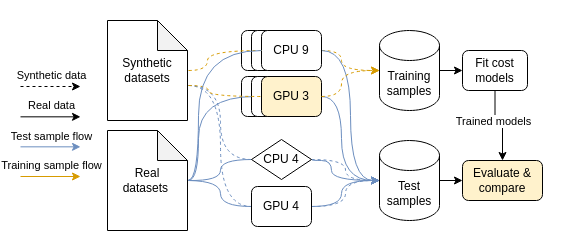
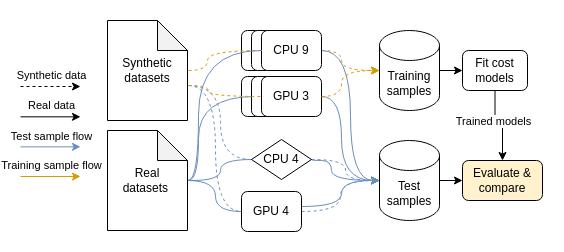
  <mxCell id="0" />
  <mxCell id="1" parent="0" />
  <mxCell id="2" value="CPU 1" style="rounded=1;whiteSpace=wrap;html=1;" parent="1" vertex="1"><mxGeometry x="241" y="76" width="60" height="40" as="geometry" /></mxCell>
  <mxCell id="3" style="edgeStyle=orthogonalEdgeStyle;rounded=0;orthogonalLoop=1;jettySize=auto;html=1;entryX=0;entryY=0.5;entryDx=0;entryDy=0;curved=1;dashed=1;exitX=0;exitY=0;exitDx=80;exitDy=65;exitPerimeter=0;fillColor=#dae8fc;strokeColor=#6c8ebf;endArrow=none;endFill=0;" parent="1" target="24" edge="1"><mxGeometry relative="1" as="geometry"><mxPoint x="188" y="85" as="sourcePoint" /></mxGeometry></mxCell>
  <mxCell id="4" style="edgeStyle=orthogonalEdgeStyle;rounded=0;orthogonalLoop=1;jettySize=auto;html=1;entryX=0;entryY=0.5;entryDx=0;entryDy=0;curved=1;dashed=1;exitX=0;exitY=0;exitDx=80;exitDy=65;exitPerimeter=0;fillColor=#dae8fc;strokeColor=#6c8ebf;endArrow=none;endFill=0;" parent="1" target="27" edge="1"><mxGeometry relative="1" as="geometry"><mxPoint x="188" y="85" as="sourcePoint" /></mxGeometry></mxCell>
  <mxCell id="5" value="Synthetic &lt;br&gt;datasets" style="shape=note;whiteSpace=wrap;html=1;backgroundOutline=1;darkOpacity=0.05;" parent="1" vertex="1"><mxGeometry x="107" y="20" width="80" height="100" as="geometry" /></mxCell>
  <mxCell id="6" style="edgeStyle=orthogonalEdgeStyle;rounded=0;orthogonalLoop=1;jettySize=auto;html=1;entryX=0;entryY=0.5;entryDx=0;entryDy=0;fillColor=#dae8fc;strokeColor=#6c8ebf;curved=1;endArrow=none;endFill=0;" parent="1" target="24" edge="1"><mxGeometry relative="1" as="geometry"><mxPoint x="188" y="180" as="sourcePoint" /></mxGeometry></mxCell>
  <mxCell id="7" style="edgeStyle=orthogonalEdgeStyle;rounded=0;orthogonalLoop=1;jettySize=auto;html=1;entryX=0;entryY=0.5;entryDx=0;entryDy=0;fillColor=#dae8fc;strokeColor=#6c8ebf;curved=1;endArrow=none;endFill=0;" parent="1" target="27" edge="1"><mxGeometry relative="1" as="geometry"><mxPoint x="188" y="180" as="sourcePoint" /></mxGeometry></mxCell>
  <mxCell id="8" style="edgeStyle=orthogonalEdgeStyle;rounded=0;orthogonalLoop=1;jettySize=auto;html=1;entryX=0;entryY=0.5;entryDx=0;entryDy=0;curved=1;fillColor=#dae8fc;strokeColor=#6c8ebf;exitX=1;exitY=0.498;exitDx=0;exitDy=0;exitPerimeter=0;" parent="1" target="21" edge="1"><mxGeometry relative="1" as="geometry"><mxPoint x="188" y="179.8" as="sourcePoint" /><Array as="points"><mxPoint x="198" y="180" /><mxPoint x="198" y="96" /></Array></mxGeometry></mxCell>
  <mxCell id="9" value="Real&lt;br&gt;datasets&amp;nbsp;" style="shape=note;whiteSpace=wrap;html=1;backgroundOutline=1;darkOpacity=0.05;" parent="1" vertex="1"><mxGeometry x="107" y="130" width="80" height="100" as="geometry" /></mxCell>
  <mxCell id="10" value="" style="edgeStyle=orthogonalEdgeStyle;rounded=0;orthogonalLoop=1;jettySize=auto;html=1;" parent="1" source="11" target="42" edge="1"><mxGeometry relative="1" as="geometry" /></mxCell>
  <mxCell id="11" value="Training samples" style="shape=cylinder3;whiteSpace=wrap;html=1;boundedLbl=1;backgroundOutline=1;size=15;" parent="1" vertex="1"><mxGeometry x="379" y="30" width="60" height="80" as="geometry" /></mxCell>
  <mxCell id="12" style="edgeStyle=orthogonalEdgeStyle;rounded=0;orthogonalLoop=1;jettySize=auto;html=1;entryX=0;entryY=0.5;entryDx=0;entryDy=0;" parent="1" source="13" target="43" edge="1"><mxGeometry relative="1" as="geometry" /></mxCell>
  <mxCell id="13" value="Test samples" style="shape=cylinder3;whiteSpace=wrap;html=1;boundedLbl=1;backgroundOutline=1;size=15;" parent="1" vertex="1"><mxGeometry x="379" y="140" width="60" height="80" as="geometry" /></mxCell>
  <mxCell id="14" value="CPU 1" style="rounded=1;whiteSpace=wrap;html=1;" parent="1" vertex="1"><mxGeometry x="241" y="30" width="60" height="40" as="geometry" /></mxCell>
  <mxCell id="15" value="CPU 1" style="rounded=1;whiteSpace=wrap;html=1;" parent="1" vertex="1"><mxGeometry x="251" y="30" width="60" height="40" as="geometry" /></mxCell>
  <mxCell id="16" style="edgeStyle=orthogonalEdgeStyle;rounded=0;orthogonalLoop=1;jettySize=auto;html=1;exitX=1;exitY=0.5;exitDx=0;exitDy=0;entryX=0;entryY=0.5;entryDx=0;entryDy=0;entryPerimeter=0;dashed=1;curved=1;fillColor=#ffe6cc;strokeColor=#d79b00;" parent="1" source="18" target="11" edge="1"><mxGeometry relative="1" as="geometry"><Array as="points"><mxPoint x="341" y="50" /><mxPoint x="341" y="70" /></Array></mxGeometry></mxCell>
  <mxCell id="17" style="edgeStyle=orthogonalEdgeStyle;orthogonalLoop=1;jettySize=auto;html=1;entryX=0;entryY=0.5;entryDx=0;entryDy=0;entryPerimeter=0;fillColor=#dae8fc;strokeColor=#6c8ebf;curved=1;" parent="1" source="18" target="13" edge="1"><mxGeometry relative="1" as="geometry" /></mxCell>
  <mxCell id="18" value="CPU 9" style="rounded=1;whiteSpace=wrap;html=1;" parent="1" vertex="1"><mxGeometry x="261" y="30" width="60" height="40" as="geometry" /></mxCell>
  <mxCell id="19" value="CPU 1" style="rounded=1;whiteSpace=wrap;html=1;" parent="1" vertex="1"><mxGeometry x="251" y="76" width="60" height="40" as="geometry" /></mxCell>
  <mxCell id="20" style="edgeStyle=orthogonalEdgeStyle;rounded=0;orthogonalLoop=1;jettySize=auto;html=1;entryX=0;entryY=0.5;entryDx=0;entryDy=0;entryPerimeter=0;curved=1;fillColor=#dae8fc;strokeColor=#6c8ebf;" parent="1" source="21" target="13" edge="1"><mxGeometry relative="1" as="geometry"><Array as="points"><mxPoint x="341" y="96" /><mxPoint x="341" y="180" /></Array></mxGeometry></mxCell>
- <mxCell id="21" value="GPU 3" style="rounded=1;whiteSpace=wrap;html=1;fillColor=#fff2cc;" parent="1" vertex="1"><mxGeometry x="261" y="76" width="60" height="40" as="geometry" /></mxCell>
+ <mxCell id="21" value="GPU 3" style="rounded=1;whiteSpace=wrap;html=1;" parent="1" vertex="1"><mxGeometry x="261" y="76" width="60" height="40" as="geometry" /></mxCell>
  <mxCell id="22" style="edgeStyle=orthogonalEdgeStyle;rounded=0;orthogonalLoop=1;jettySize=auto;html=1;entryX=0;entryY=0.5;entryDx=0;entryDy=0;entryPerimeter=0;curved=1;dashed=1;fillColor=#dae8fc;strokeColor=#6c8ebf;" parent="1" source="24" target="13" edge="1"><mxGeometry relative="1" as="geometry" /></mxCell>
  <mxCell id="23" style="edgeStyle=orthogonalEdgeStyle;rounded=0;orthogonalLoop=1;jettySize=auto;html=1;entryX=0;entryY=0.5;entryDx=0;entryDy=0;entryPerimeter=0;fillColor=#dae8fc;strokeColor=#6c8ebf;curved=1;exitX=1;exitY=0.5;exitDx=0;exitDy=0;" parent="1" source="24" target="13" edge="1"><mxGeometry relative="1" as="geometry"><Array as="points"><mxPoint x="311" y="160" /><mxPoint x="331" y="160" /><mxPoint x="331" y="180" /></Array></mxGeometry></mxCell>
  <mxCell id="24" value="CPU 4" style="rhombus;whiteSpace=wrap;html=1;" parent="1" vertex="1"><mxGeometry x="251" y="139" width="60" height="40" as="geometry" /></mxCell>
  <mxCell id="25" style="edgeStyle=orthogonalEdgeStyle;rounded=0;orthogonalLoop=1;jettySize=auto;html=1;entryX=0;entryY=0.5;entryDx=0;entryDy=0;entryPerimeter=0;curved=1;dashed=1;fillColor=#dae8fc;strokeColor=#6c8ebf;exitX=1;exitY=0.5;exitDx=0;exitDy=0;" parent="1" source="27" target="13" edge="1"><mxGeometry relative="1" as="geometry" /></mxCell>
  <mxCell id="26" style="edgeStyle=orthogonalEdgeStyle;rounded=0;orthogonalLoop=1;jettySize=auto;html=1;entryX=0;entryY=0.5;entryDx=0;entryDy=0;entryPerimeter=0;fillColor=#dae8fc;strokeColor=#6c8ebf;curved=1;" parent="1" source="27" target="13" edge="1"><mxGeometry relative="1" as="geometry"><Array as="points"><mxPoint x="341" y="206" /><mxPoint x="341" y="180" /></Array></mxGeometry></mxCell>
- <mxCell id="27" value="GPU 4" style="rounded=1;whiteSpace=wrap;html=1;" parent="1" vertex="1"><mxGeometry x="251" y="186" width="60" height="40" as="geometry" /></mxCell>
+ <mxCell id="27" value="GPU 4" style="rounded=1;whiteSpace=wrap;html=1;" parent="1" vertex="1"><mxGeometry x="241" y="191" width="60" height="40" as="geometry" /></mxCell>
  <mxCell id="28" style="edgeStyle=orthogonalEdgeStyle;rounded=0;orthogonalLoop=1;jettySize=auto;html=1;entryX=0;entryY=0.5;entryDx=0;entryDy=0;endArrow=none;endFill=0;dashed=1;curved=1;fillColor=#ffe6cc;strokeColor=#d79b00;" parent="1" target="18" edge="1"><mxGeometry relative="1" as="geometry"><mxPoint x="188" y="70" as="sourcePoint" /><Array as="points"><mxPoint x="207" y="70" /><mxPoint x="207" y="50" /></Array></mxGeometry></mxCell>
  <mxCell id="29" style="edgeStyle=orthogonalEdgeStyle;rounded=0;orthogonalLoop=1;jettySize=auto;html=1;entryX=0;entryY=0.5;entryDx=0;entryDy=0;entryPerimeter=0;dashed=1;curved=1;exitX=1;exitY=0.5;exitDx=0;exitDy=0;fillColor=#ffe6cc;strokeColor=#d79b00;" parent="1" source="21" target="11" edge="1"><mxGeometry relative="1" as="geometry"><mxPoint x="320.5" y="100" as="sourcePoint" /><mxPoint x="360.5" y="130" as="targetPoint" /><Array as="points"><mxPoint x="341" y="96" /><mxPoint x="341" y="70" /></Array></mxGeometry></mxCell>
  <mxCell id="30" value="" style="endArrow=classic;html=1;rounded=0;dashed=1;" parent="1" edge="1"><mxGeometry width="50" height="50" relative="1" as="geometry"><mxPoint x="20" y="86" as="sourcePoint" /><mxPoint x="80" y="86" as="targetPoint" /></mxGeometry></mxCell>
  <mxCell id="31" value="Synthetic data" style="edgeLabel;html=1;align=center;verticalAlign=middle;resizable=0;points=[];" parent="30" connectable="0" vertex="1"><mxGeometry x="-0.595" y="1" relative="1" as="geometry"><mxPoint x="18" y="-11" as="offset" /></mxGeometry></mxCell>
  <mxCell id="32" value="" style="endArrow=classic;html=1;rounded=0;" parent="1" edge="1"><mxGeometry width="50" height="50" relative="1" as="geometry"><mxPoint x="20" y="116.33" as="sourcePoint" /><mxPoint x="80" y="116.33" as="targetPoint" /></mxGeometry></mxCell>
  <mxCell id="33" value="Real data" style="edgeLabel;html=1;align=center;verticalAlign=middle;resizable=0;points=[];" parent="32" connectable="0" vertex="1"><mxGeometry x="-0.595" y="1" relative="1" as="geometry"><mxPoint x="18" y="-11" as="offset" /></mxGeometry></mxCell>
  <mxCell id="34" style="edgeStyle=orthogonalEdgeStyle;rounded=0;orthogonalLoop=1;jettySize=auto;html=1;exitX=0;exitY=0;exitDx=80;exitDy=65;exitPerimeter=0;entryX=0;entryY=0.5;entryDx=0;entryDy=0;dashed=1;curved=1;endArrow=none;endFill=0;fillColor=#ffe6cc;strokeColor=#d79b00;" parent="1" target="21" edge="1"><mxGeometry relative="1" as="geometry"><mxPoint x="188" y="85" as="sourcePoint" /><Array as="points"><mxPoint x="208" y="85" /><mxPoint x="208" y="96" /></Array></mxGeometry></mxCell>
  <mxCell id="35" value="" style="endArrow=classic;html=1;rounded=0;fillColor=#ffe6cc;strokeColor=#d79b00;" parent="1" edge="1"><mxGeometry width="50" height="50" relative="1" as="geometry"><mxPoint x="20" y="176" as="sourcePoint" /><mxPoint x="80" y="176" as="targetPoint" /></mxGeometry></mxCell>
  <mxCell id="36" value="Training sample flow" style="edgeLabel;html=1;align=center;verticalAlign=middle;resizable=0;points=[];" parent="35" connectable="0" vertex="1"><mxGeometry x="-0.595" y="1" relative="1" as="geometry"><mxPoint x="18" y="-11" as="offset" /></mxGeometry></mxCell>
  <mxCell id="37" value="" style="endArrow=classic;html=1;rounded=0;fillColor=#dae8fc;strokeColor=#6c8ebf;" parent="1" edge="1"><mxGeometry width="50" height="50" relative="1" as="geometry"><mxPoint x="20" y="146.33" as="sourcePoint" /><mxPoint x="80" y="146.33" as="targetPoint" /></mxGeometry></mxCell>
  <mxCell id="38" value="Test sample flow" style="edgeLabel;html=1;align=center;verticalAlign=middle;resizable=0;points=[];" parent="37" connectable="0" vertex="1"><mxGeometry x="-0.595" y="1" relative="1" as="geometry"><mxPoint x="18" y="-10" as="offset" /></mxGeometry></mxCell>
  <mxCell id="39" style="edgeStyle=orthogonalEdgeStyle;rounded=0;orthogonalLoop=1;jettySize=auto;html=1;entryX=0;entryY=0.5;entryDx=0;entryDy=0;curved=1;fillColor=#dae8fc;strokeColor=#6c8ebf;exitX=0.997;exitY=0.497;exitDx=0;exitDy=0;exitPerimeter=0;endArrow=none;endFill=0;" parent="1" target="18" edge="1"><mxGeometry relative="1" as="geometry"><mxPoint x="187.76" y="179.7" as="sourcePoint" /><mxPoint x="258" y="106" as="targetPoint" /><Array as="points"><mxPoint x="198" y="180" /><mxPoint x="198" y="50" /></Array></mxGeometry></mxCell>
  <mxCell id="40" style="edgeStyle=orthogonalEdgeStyle;rounded=0;orthogonalLoop=1;jettySize=auto;html=1;entryX=0.5;entryY=0;entryDx=0;entryDy=0;" parent="1" source="42" target="43" edge="1"><mxGeometry relative="1" as="geometry"><mxPoint x="502" y="180" as="targetPoint" /></mxGeometry></mxCell>
  <mxCell id="41" value="Trained models" style="edgeLabel;html=1;align=center;verticalAlign=middle;resizable=0;points=[];" parent="40" connectable="0" vertex="1"><mxGeometry x="-0.213" y="-2" relative="1" as="geometry"><mxPoint as="offset" /></mxGeometry></mxCell>
  <mxCell id="42" value="Fit cost models" style="rounded=1;whiteSpace=wrap;html=1;" parent="1" vertex="1"><mxGeometry x="462" y="50" width="65" height="40" as="geometry" /></mxCell>
  <mxCell id="43" value="Evaluate &amp;amp; compare" style="rounded=1;whiteSpace=wrap;html=1;fillColor=#fff2cc;" parent="1" vertex="1"><mxGeometry x="462" y="160" width="80" height="40" as="geometry" /></mxCell>
